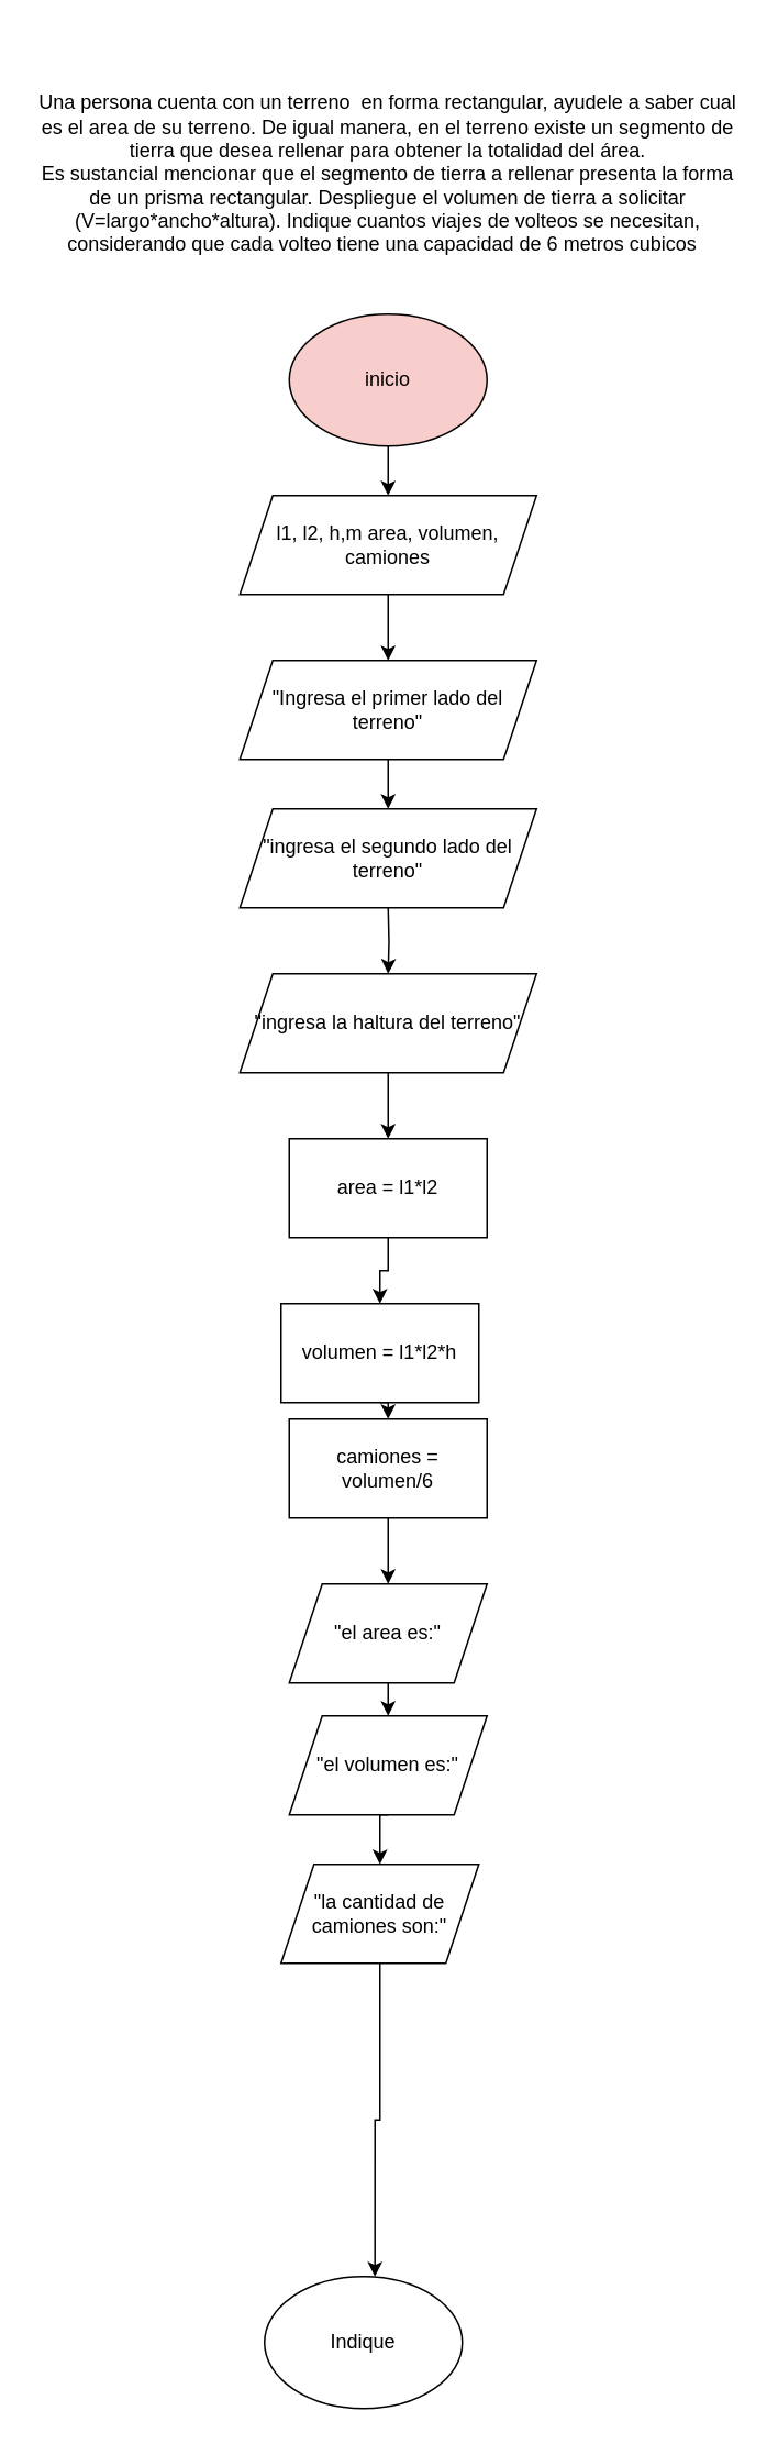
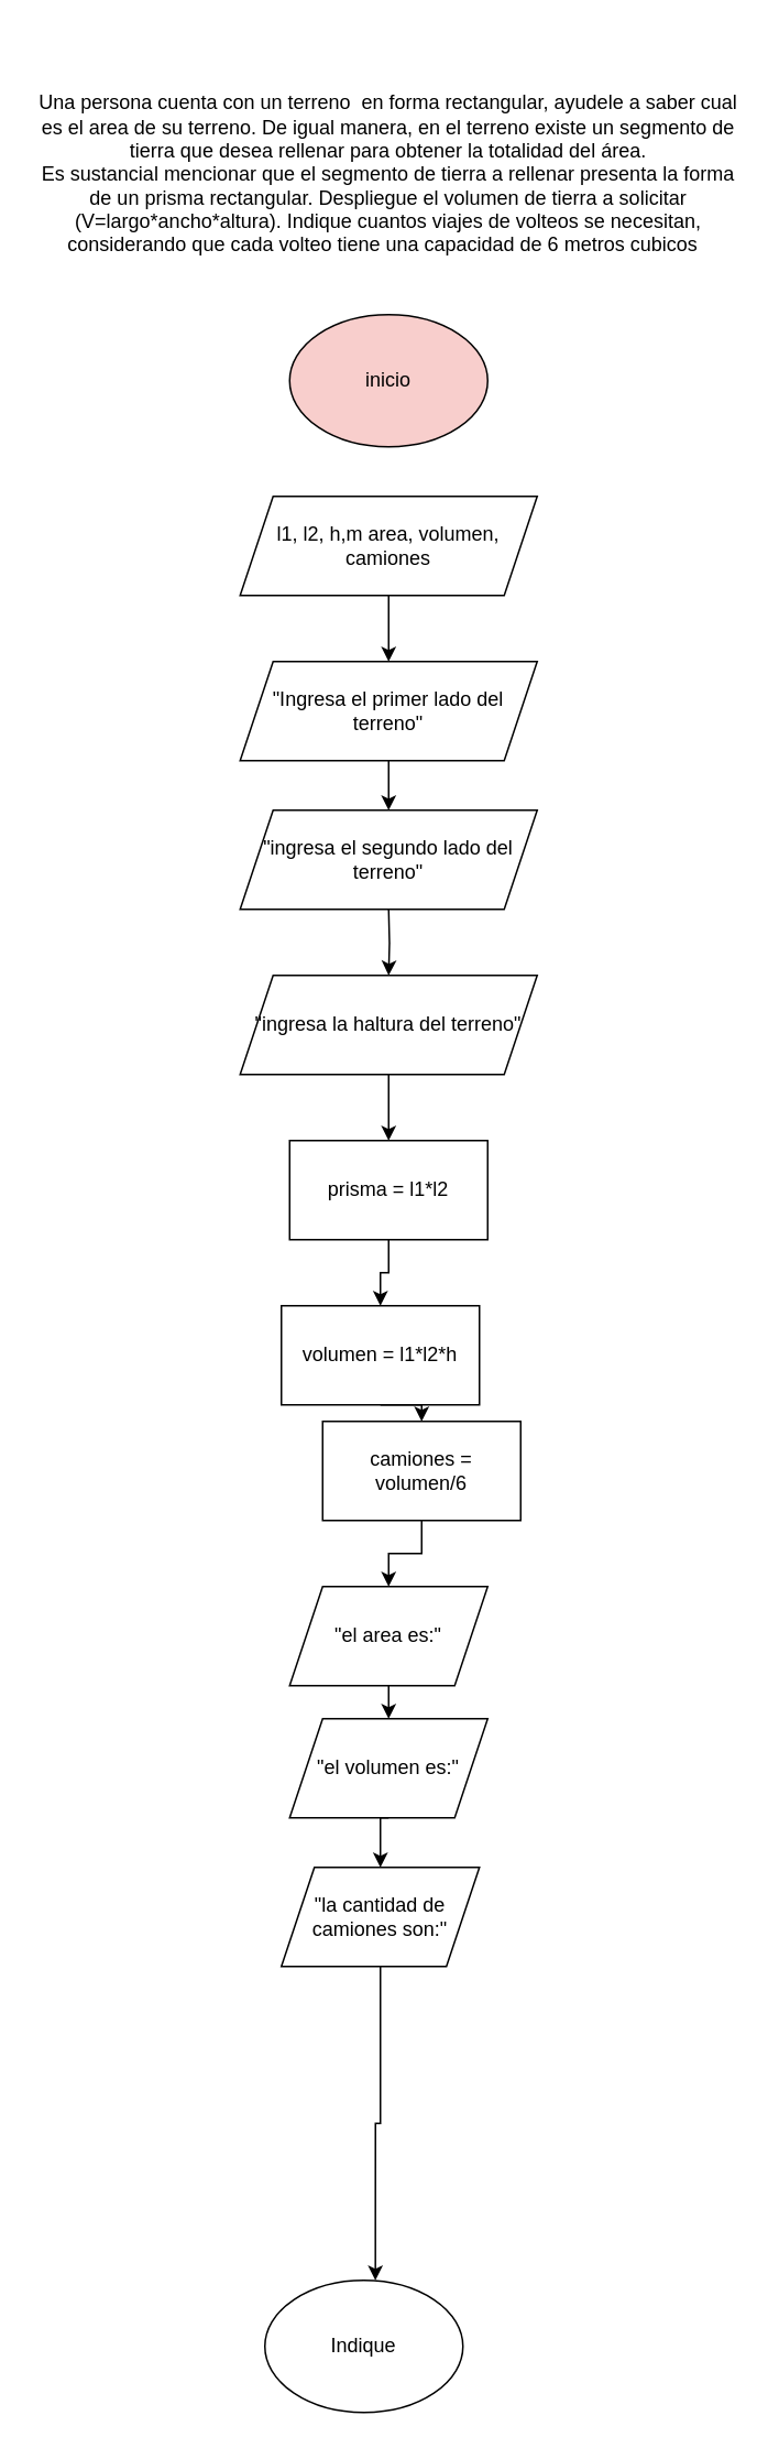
  <mxCell id="0" />
  <mxCell id="1" parent="0" />
  <mxCell id="2" value="Una persona cuenta con un terreno&amp;nbsp; en forma rectangular, ayudele a saber cual es el area de su terreno. De igual manera, en el terreno existe un segmento de tierra que desea rellenar para obtener la totalidad del área.&lt;br&gt;Es sustancial mencionar que el segmento de tierra a rellenar presenta la forma de un prisma rectangular. Despliegue el volumen de tierra a solicitar (V=largo*ancho*altura). Indique cuantos viajes de volteos se necesitan, considerando que cada volteo tiene una capacidad de 6 metros cubicos&amp;nbsp;&amp;nbsp;" style="text;html=1;strokeColor=none;fillColor=none;align=center;verticalAlign=middle;whiteSpace=wrap;rounded=0;" parent="1" vertex="1"><mxGeometry x="20" y="20" width="430" height="170" as="geometry" /></mxCell>
- <mxCell id="3" value="" style="edgeStyle=orthogonalEdgeStyle;rounded=0;orthogonalLoop=1;jettySize=auto;html=1;" parent="1" source="4" target="6" edge="1"><mxGeometry relative="1" as="geometry" /></mxCell>
  <mxCell id="4" value="inicio" style="ellipse;whiteSpace=wrap;html=1;fillColor=#f8cecc;" parent="1" vertex="1"><mxGeometry x="175" y="190" width="120" height="80" as="geometry" /></mxCell>
  <mxCell id="5" style="edgeStyle=orthogonalEdgeStyle;rounded=0;orthogonalLoop=1;jettySize=auto;html=1;exitX=0.5;exitY=1;exitDx=0;exitDy=0;entryX=0.5;entryY=0;entryDx=0;entryDy=0;" parent="1" source="6" edge="1"><mxGeometry relative="1" as="geometry"><mxPoint x="235" y="400" as="targetPoint" /></mxGeometry></mxCell>
  <mxCell id="6" value="l1, l2, h,m area, volumen, camiones" style="shape=parallelogram;perimeter=parallelogramPerimeter;whiteSpace=wrap;html=1;fixedSize=1;" parent="1" vertex="1"><mxGeometry x="145" y="300" width="180" height="60" as="geometry" /></mxCell>
  <mxCell id="7" style="edgeStyle=orthogonalEdgeStyle;rounded=0;orthogonalLoop=1;jettySize=auto;html=1;exitX=0.5;exitY=1;exitDx=0;exitDy=0;entryX=0.5;entryY=0;entryDx=0;entryDy=0;" parent="1" edge="1"><mxGeometry relative="1" as="geometry"><mxPoint x="235" y="460" as="sourcePoint" /><mxPoint x="235" y="490" as="targetPoint" /></mxGeometry></mxCell>
  <mxCell id="8" style="edgeStyle=orthogonalEdgeStyle;rounded=0;orthogonalLoop=1;jettySize=auto;html=1;exitX=0.5;exitY=1;exitDx=0;exitDy=0;entryX=0.5;entryY=0;entryDx=0;entryDy=0;" parent="1" edge="1"><mxGeometry relative="1" as="geometry"><mxPoint x="235" y="550" as="sourcePoint" /><mxPoint x="235" y="590" as="targetPoint" /></mxGeometry></mxCell>
  <mxCell id="9" style="edgeStyle=orthogonalEdgeStyle;rounded=0;orthogonalLoop=1;jettySize=auto;html=1;exitX=0.5;exitY=1;exitDx=0;exitDy=0;entryX=0.5;entryY=0;entryDx=0;entryDy=0;" parent="1" source="10" target="12" edge="1"><mxGeometry relative="1" as="geometry" /></mxCell>
- <mxCell id="10" value="area = l1*l2" style="rounded=0;whiteSpace=wrap;html=1;" parent="1" vertex="1"><mxGeometry x="175" y="690" width="120" height="60" as="geometry" /></mxCell>
+ <mxCell id="10" value="prisma = l1*l2" style="rounded=0;whiteSpace=wrap;html=1;" parent="1" vertex="1"><mxGeometry x="175" y="690" width="120" height="60" as="geometry" /></mxCell>
  <mxCell id="11" style="edgeStyle=orthogonalEdgeStyle;rounded=0;orthogonalLoop=1;jettySize=auto;html=1;exitX=0.5;exitY=1;exitDx=0;exitDy=0;entryX=0.5;entryY=0;entryDx=0;entryDy=0;" parent="1" source="12" target="14" edge="1"><mxGeometry relative="1" as="geometry" /></mxCell>
  <mxCell id="12" value="volumen = l1*l2*h" style="rounded=0;whiteSpace=wrap;html=1;" parent="1" vertex="1"><mxGeometry x="170" y="790" width="120" height="60" as="geometry" /></mxCell>
  <mxCell id="13" style="edgeStyle=orthogonalEdgeStyle;rounded=0;orthogonalLoop=1;jettySize=auto;html=1;exitX=0.5;exitY=1;exitDx=0;exitDy=0;entryX=0.5;entryY=0;entryDx=0;entryDy=0;" parent="1" source="14" target="20" edge="1"><mxGeometry relative="1" as="geometry" /></mxCell>
- <mxCell id="14" value="camiones = volumen/6" style="rounded=0;whiteSpace=wrap;html=1;" parent="1" vertex="1"><mxGeometry x="175" y="860" width="120" height="60" as="geometry" /></mxCell>
+ <mxCell id="14" value="camiones = volumen/6" style="rounded=0;whiteSpace=wrap;html=1;" parent="1" vertex="1"><mxGeometry x="195" y="860" width="120" height="60" as="geometry" /></mxCell>
  <mxCell id="15" value="&quot;Ingresa el primer lado del terreno&quot;" style="shape=parallelogram;perimeter=parallelogramPerimeter;whiteSpace=wrap;html=1;fixedSize=1;" parent="1" vertex="1"><mxGeometry x="145" y="400" width="180" height="60" as="geometry" /></mxCell>
  <mxCell id="16" value="&quot;ingresa el segundo lado del terreno&quot;" style="shape=parallelogram;perimeter=parallelogramPerimeter;whiteSpace=wrap;html=1;fixedSize=1;" parent="1" vertex="1"><mxGeometry x="145" y="490" width="180" height="60" as="geometry" /></mxCell>
  <mxCell id="17" style="edgeStyle=orthogonalEdgeStyle;rounded=0;orthogonalLoop=1;jettySize=auto;html=1;exitX=0.5;exitY=1;exitDx=0;exitDy=0;entryX=0.5;entryY=0;entryDx=0;entryDy=0;" parent="1" source="18" target="10" edge="1"><mxGeometry relative="1" as="geometry" /></mxCell>
  <mxCell id="18" value="&quot;ingresa la haltura del terreno&quot;" style="shape=parallelogram;perimeter=parallelogramPerimeter;whiteSpace=wrap;html=1;fixedSize=1;" parent="1" vertex="1"><mxGeometry x="145" y="590" width="180" height="60" as="geometry" /></mxCell>
  <mxCell id="19" style="edgeStyle=orthogonalEdgeStyle;rounded=0;orthogonalLoop=1;jettySize=auto;html=1;exitX=0.5;exitY=1;exitDx=0;exitDy=0;entryX=0.5;entryY=0;entryDx=0;entryDy=0;" parent="1" source="20" target="22" edge="1"><mxGeometry relative="1" as="geometry" /></mxCell>
  <mxCell id="20" value="&quot;el area es:&quot;" style="shape=parallelogram;perimeter=parallelogramPerimeter;whiteSpace=wrap;html=1;fixedSize=1;" parent="1" vertex="1"><mxGeometry x="175" y="960" width="120" height="60" as="geometry" /></mxCell>
  <mxCell id="21" style="edgeStyle=orthogonalEdgeStyle;rounded=0;orthogonalLoop=1;jettySize=auto;html=1;exitX=0.5;exitY=1;exitDx=0;exitDy=0;entryX=0.5;entryY=0;entryDx=0;entryDy=0;" parent="1" source="22" target="24" edge="1"><mxGeometry relative="1" as="geometry" /></mxCell>
  <mxCell id="22" value="&quot;el volumen es:&quot;" style="shape=parallelogram;perimeter=parallelogramPerimeter;whiteSpace=wrap;html=1;fixedSize=1;" parent="1" vertex="1"><mxGeometry x="175" y="1040" width="120" height="60" as="geometry" /></mxCell>
  <mxCell id="23" style="edgeStyle=orthogonalEdgeStyle;rounded=0;orthogonalLoop=1;jettySize=auto;html=1;exitX=0.5;exitY=1;exitDx=0;exitDy=0;entryX=0.558;entryY=0;entryDx=0;entryDy=0;entryPerimeter=0;" edge="1" parent="1" source="24" target="25"><mxGeometry relative="1" as="geometry" /></mxCell>
  <mxCell id="24" value="&quot;la cantidad de camiones son:&quot;" style="shape=parallelogram;perimeter=parallelogramPerimeter;whiteSpace=wrap;html=1;fixedSize=1;" parent="1" vertex="1"><mxGeometry x="170" y="1130" width="120" height="60" as="geometry" /></mxCell>
  <mxCell id="25" value="Indique" style="ellipse;whiteSpace=wrap;html=1;" parent="1" vertex="1"><mxGeometry x="160" y="1380" width="120" height="80" as="geometry" /></mxCell>
